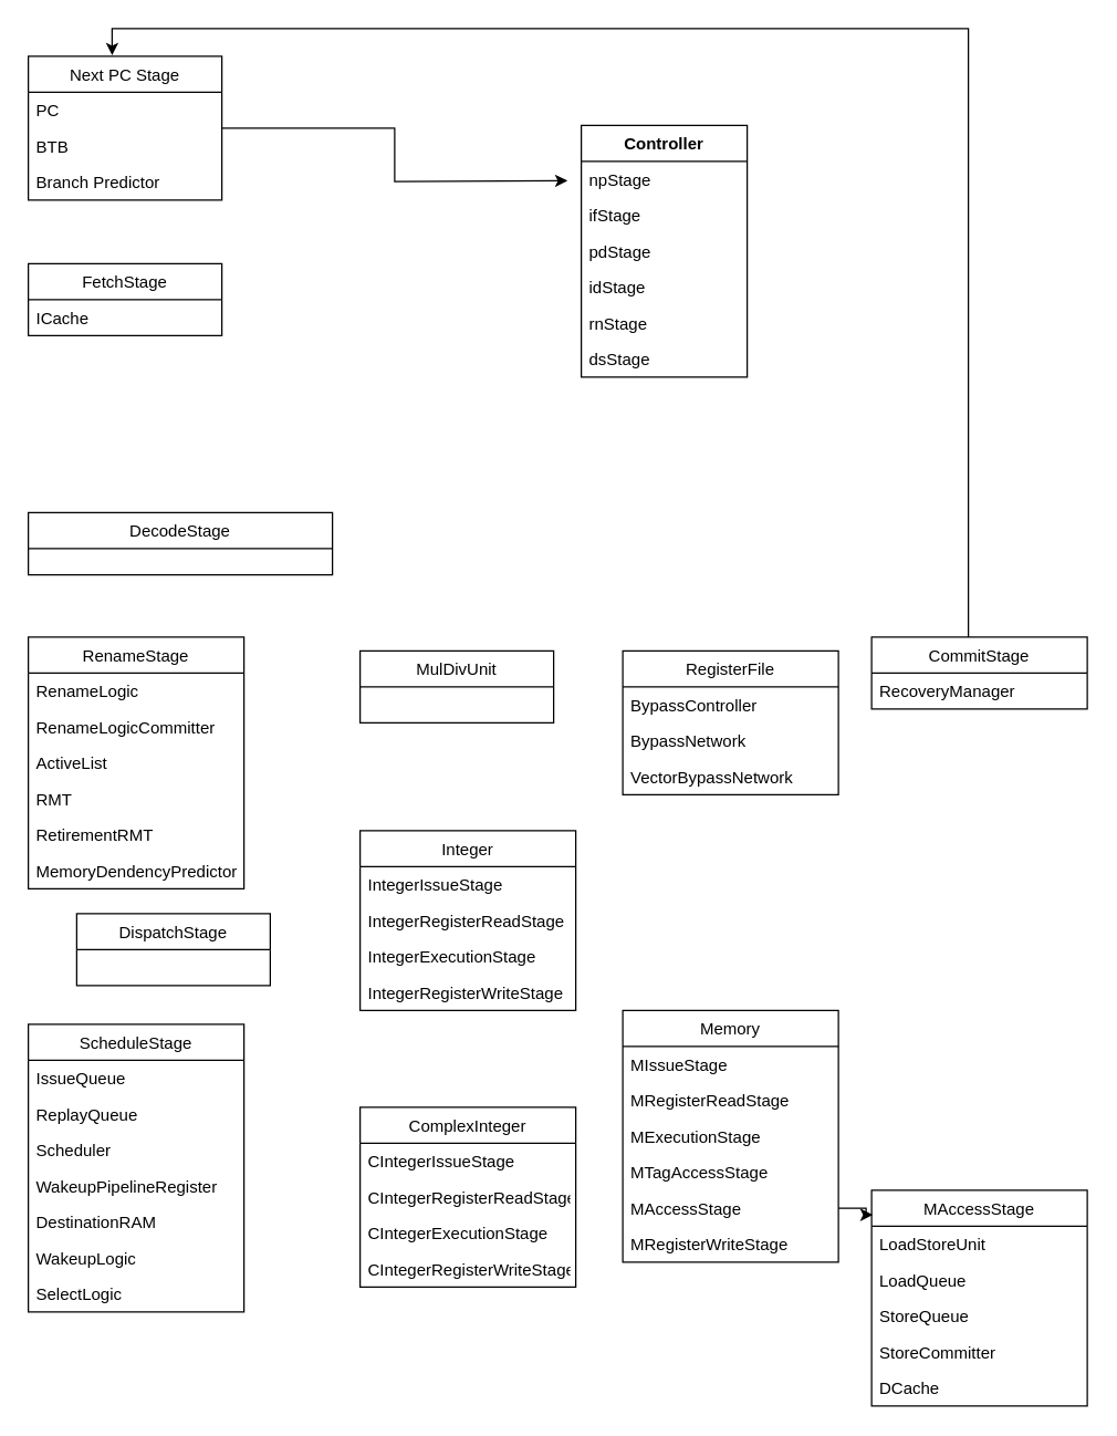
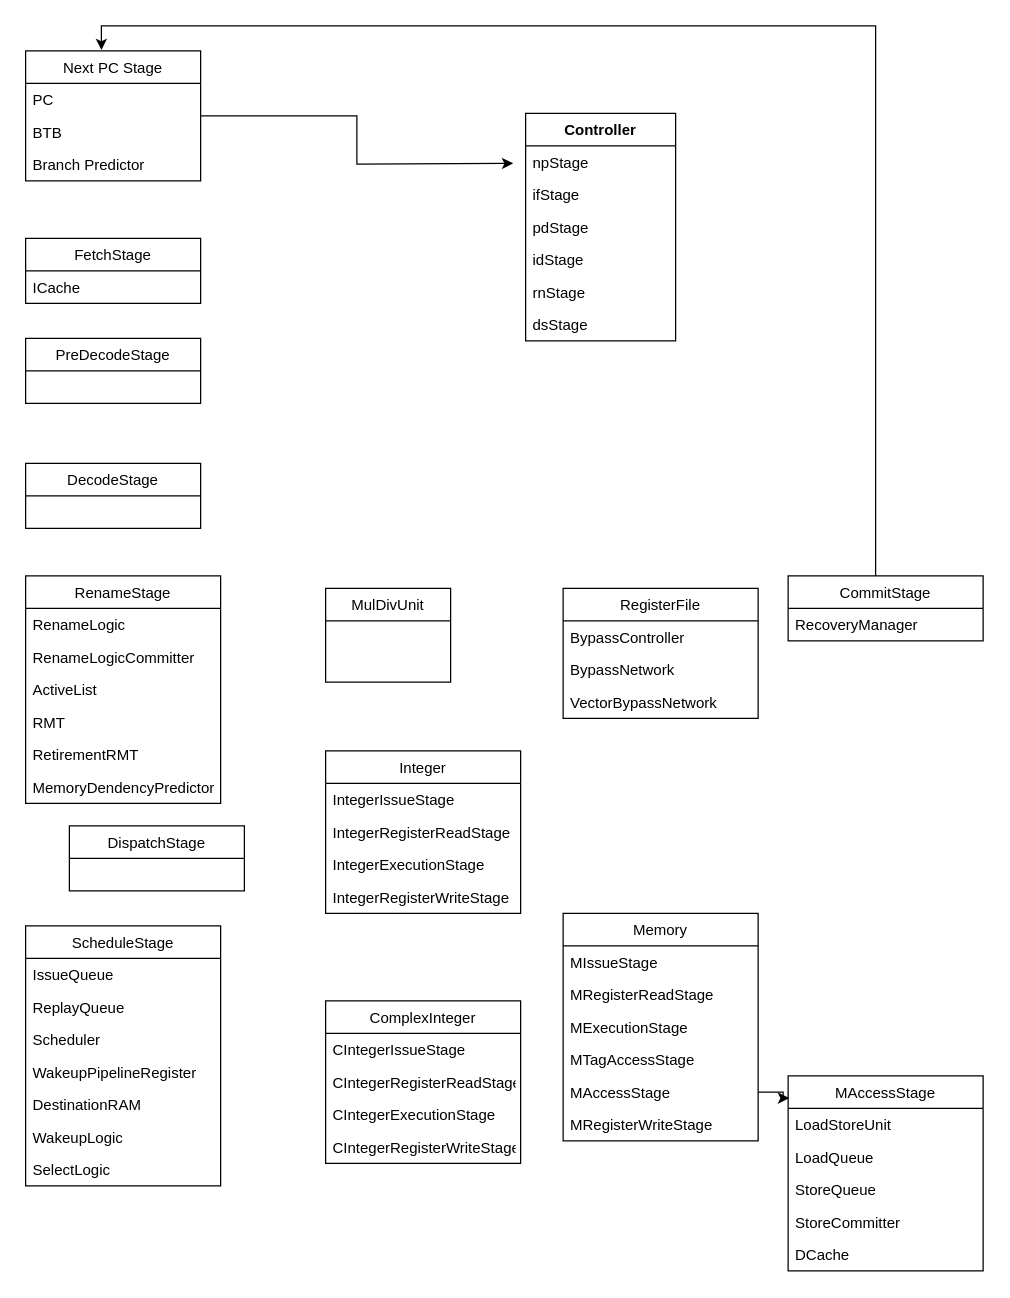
  <mxCell id="0" />
  <mxCell id="1" parent="0" />
  <mxCell id="2" style="edgeStyle=orthogonalEdgeStyle;rounded=0;orthogonalLoop=1;jettySize=auto;html=1;" edge="1" parent="1" source="3"><mxGeometry relative="1" as="geometry"><mxPoint x="410" y="130" as="targetPoint" /></mxGeometry></mxCell>
  <mxCell id="3" value="Next PC Stage" style="swimlane;fontStyle=0;childLayout=stackLayout;horizontal=1;startSize=26;fillColor=none;horizontalStack=0;resizeParent=1;resizeParentMax=0;resizeLast=0;collapsible=1;marginBottom=0;" vertex="1" parent="1"><mxGeometry x="20" y="40" width="140" height="104" as="geometry" /></mxCell>
  <mxCell id="4" value="PC" style="text;strokeColor=none;fillColor=none;align=left;verticalAlign=top;spacingLeft=4;spacingRight=4;overflow=hidden;rotatable=0;points=[[0,0.5],[1,0.5]];portConstraint=eastwest;" vertex="1" parent="3"><mxGeometry y="26" width="140" height="26" as="geometry" /></mxCell>
  <mxCell id="5" value="BTB" style="text;strokeColor=none;fillColor=none;align=left;verticalAlign=top;spacingLeft=4;spacingRight=4;overflow=hidden;rotatable=0;points=[[0,0.5],[1,0.5]];portConstraint=eastwest;" vertex="1" parent="3"><mxGeometry y="52" width="140" height="26" as="geometry" /></mxCell>
  <mxCell id="6" value="Branch Predictor" style="text;strokeColor=none;fillColor=none;align=left;verticalAlign=top;spacingLeft=4;spacingRight=4;overflow=hidden;rotatable=0;points=[[0,0.5],[1,0.5]];portConstraint=eastwest;" vertex="1" parent="3"><mxGeometry y="78" width="140" height="26" as="geometry" /></mxCell>
  <mxCell id="7" value="FetchStage" style="swimlane;fontStyle=0;childLayout=stackLayout;horizontal=1;startSize=26;fillColor=none;horizontalStack=0;resizeParent=1;resizeParentMax=0;resizeLast=0;collapsible=1;marginBottom=0;" vertex="1" parent="1"><mxGeometry x="20" y="190" width="140" height="52" as="geometry" /></mxCell>
  <mxCell id="8" value="ICache" style="text;strokeColor=none;fillColor=none;align=left;verticalAlign=top;spacingLeft=4;spacingRight=4;overflow=hidden;rotatable=0;points=[[0,0.5],[1,0.5]];portConstraint=eastwest;" vertex="1" parent="7"><mxGeometry y="26" width="140" height="26" as="geometry" /></mxCell>
- <mxCell id="10" value="DecodeStage" style="swimlane;fontStyle=0;childLayout=stackLayout;horizontal=1;startSize=26;fillColor=none;horizontalStack=0;resizeParent=1;resizeParentMax=0;resizeLast=0;collapsible=1;marginBottom=0;" vertex="1" parent="1"><mxGeometry x="20" y="370" width="220" height="45" as="geometry" /></mxCell>
+ <mxCell id="9" value="PreDecodeStage" style="swimlane;fontStyle=0;childLayout=stackLayout;horizontal=1;startSize=26;fillColor=none;horizontalStack=0;resizeParent=1;resizeParentMax=0;resizeLast=0;collapsible=1;marginBottom=0;" vertex="1" parent="1"><mxGeometry x="20" y="270" width="140" height="52" as="geometry" /></mxCell>
+ <mxCell id="10" value="DecodeStage" style="swimlane;fontStyle=0;childLayout=stackLayout;horizontal=1;startSize=26;fillColor=none;horizontalStack=0;resizeParent=1;resizeParentMax=0;resizeLast=0;collapsible=1;marginBottom=0;" vertex="1" parent="1"><mxGeometry x="20" y="370" width="140" height="52" as="geometry" /></mxCell>
  <mxCell id="11" value="RenameStage" style="swimlane;fontStyle=0;childLayout=stackLayout;horizontal=1;startSize=26;fillColor=none;horizontalStack=0;resizeParent=1;resizeParentMax=0;resizeLast=0;collapsible=1;marginBottom=0;" vertex="1" parent="1"><mxGeometry x="20" y="460" width="156" height="182" as="geometry" /></mxCell>
  <mxCell id="12" value="RenameLogic" style="text;strokeColor=none;fillColor=none;align=left;verticalAlign=top;spacingLeft=4;spacingRight=4;overflow=hidden;rotatable=0;points=[[0,0.5],[1,0.5]];portConstraint=eastwest;" vertex="1" parent="11"><mxGeometry y="26" width="156" height="26" as="geometry" /></mxCell>
  <mxCell id="13" value="RenameLogicCommitter" style="text;strokeColor=none;fillColor=none;align=left;verticalAlign=top;spacingLeft=4;spacingRight=4;overflow=hidden;rotatable=0;points=[[0,0.5],[1,0.5]];portConstraint=eastwest;" vertex="1" parent="11"><mxGeometry y="52" width="156" height="26" as="geometry" /></mxCell>
  <mxCell id="14" value="ActiveList" style="text;strokeColor=none;fillColor=none;align=left;verticalAlign=top;spacingLeft=4;spacingRight=4;overflow=hidden;rotatable=0;points=[[0,0.5],[1,0.5]];portConstraint=eastwest;" vertex="1" parent="11"><mxGeometry y="78" width="156" height="26" as="geometry" /></mxCell>
  <mxCell id="15" value="RMT" style="text;strokeColor=none;fillColor=none;align=left;verticalAlign=top;spacingLeft=4;spacingRight=4;overflow=hidden;rotatable=0;points=[[0,0.5],[1,0.5]];portConstraint=eastwest;" vertex="1" parent="11"><mxGeometry y="104" width="156" height="26" as="geometry" /></mxCell>
  <mxCell id="16" value="RetirementRMT" style="text;strokeColor=none;fillColor=none;align=left;verticalAlign=top;spacingLeft=4;spacingRight=4;overflow=hidden;rotatable=0;points=[[0,0.5],[1,0.5]];portConstraint=eastwest;" vertex="1" parent="11"><mxGeometry y="130" width="156" height="26" as="geometry" /></mxCell>
  <mxCell id="17" value="MemoryDendencyPredictor" style="text;strokeColor=none;fillColor=none;align=left;verticalAlign=top;spacingLeft=4;spacingRight=4;overflow=hidden;rotatable=0;points=[[0,0.5],[1,0.5]];portConstraint=eastwest;" vertex="1" parent="11"><mxGeometry y="156" width="156" height="26" as="geometry" /></mxCell>
  <mxCell id="18" value="DispatchStage" style="swimlane;fontStyle=0;childLayout=stackLayout;horizontal=1;startSize=26;fillColor=none;horizontalStack=0;resizeParent=1;resizeParentMax=0;resizeLast=0;collapsible=1;marginBottom=0;" vertex="1" parent="1"><mxGeometry x="55" y="660" width="140" height="52" as="geometry" /></mxCell>
  <mxCell id="19" value="ScheduleStage" style="swimlane;fontStyle=0;childLayout=stackLayout;horizontal=1;startSize=26;fillColor=none;horizontalStack=0;resizeParent=1;resizeParentMax=0;resizeLast=0;collapsible=1;marginBottom=0;" vertex="1" parent="1"><mxGeometry x="20" y="740" width="156" height="208" as="geometry" /></mxCell>
  <mxCell id="20" value="IssueQueue" style="text;strokeColor=none;fillColor=none;align=left;verticalAlign=top;spacingLeft=4;spacingRight=4;overflow=hidden;rotatable=0;points=[[0,0.5],[1,0.5]];portConstraint=eastwest;" vertex="1" parent="19"><mxGeometry y="26" width="156" height="26" as="geometry" /></mxCell>
  <mxCell id="21" value="ReplayQueue" style="text;strokeColor=none;fillColor=none;align=left;verticalAlign=top;spacingLeft=4;spacingRight=4;overflow=hidden;rotatable=0;points=[[0,0.5],[1,0.5]];portConstraint=eastwest;" vertex="1" parent="19"><mxGeometry y="52" width="156" height="26" as="geometry" /></mxCell>
  <mxCell id="22" value="Scheduler" style="text;strokeColor=none;fillColor=none;align=left;verticalAlign=top;spacingLeft=4;spacingRight=4;overflow=hidden;rotatable=0;points=[[0,0.5],[1,0.5]];portConstraint=eastwest;" vertex="1" parent="19"><mxGeometry y="78" width="156" height="26" as="geometry" /></mxCell>
  <mxCell id="23" value="WakeupPipelineRegister" style="text;strokeColor=none;fillColor=none;align=left;verticalAlign=top;spacingLeft=4;spacingRight=4;overflow=hidden;rotatable=0;points=[[0,0.5],[1,0.5]];portConstraint=eastwest;" vertex="1" parent="19"><mxGeometry y="104" width="156" height="26" as="geometry" /></mxCell>
  <mxCell id="24" value="DestinationRAM" style="text;strokeColor=none;fillColor=none;align=left;verticalAlign=top;spacingLeft=4;spacingRight=4;overflow=hidden;rotatable=0;points=[[0,0.5],[1,0.5]];portConstraint=eastwest;" vertex="1" parent="19"><mxGeometry y="130" width="156" height="26" as="geometry" /></mxCell>
  <mxCell id="25" value="WakeupLogic" style="text;strokeColor=none;fillColor=none;align=left;verticalAlign=top;spacingLeft=4;spacingRight=4;overflow=hidden;rotatable=0;points=[[0,0.5],[1,0.5]];portConstraint=eastwest;" vertex="1" parent="19"><mxGeometry y="156" width="156" height="26" as="geometry" /></mxCell>
  <mxCell id="26" value="SelectLogic" style="text;strokeColor=none;fillColor=none;align=left;verticalAlign=top;spacingLeft=4;spacingRight=4;overflow=hidden;rotatable=0;points=[[0,0.5],[1,0.5]];portConstraint=eastwest;" vertex="1" parent="19"><mxGeometry y="182" width="156" height="26" as="geometry" /></mxCell>
  <mxCell id="27" value="Integer" style="swimlane;fontStyle=0;childLayout=stackLayout;horizontal=1;startSize=26;fillColor=none;horizontalStack=0;resizeParent=1;resizeParentMax=0;resizeLast=0;collapsible=1;marginBottom=0;" vertex="1" parent="1"><mxGeometry x="260" y="600" width="156" height="130" as="geometry" /></mxCell>
  <mxCell id="28" value="IntegerIssueStage" style="text;strokeColor=none;fillColor=none;align=left;verticalAlign=top;spacingLeft=4;spacingRight=4;overflow=hidden;rotatable=0;points=[[0,0.5],[1,0.5]];portConstraint=eastwest;" vertex="1" parent="27"><mxGeometry y="26" width="156" height="26" as="geometry" /></mxCell>
  <mxCell id="29" value="IntegerRegisterReadStage" style="text;strokeColor=none;fillColor=none;align=left;verticalAlign=top;spacingLeft=4;spacingRight=4;overflow=hidden;rotatable=0;points=[[0,0.5],[1,0.5]];portConstraint=eastwest;" vertex="1" parent="27"><mxGeometry y="52" width="156" height="26" as="geometry" /></mxCell>
  <mxCell id="30" value="IntegerExecutionStage" style="text;strokeColor=none;fillColor=none;align=left;verticalAlign=top;spacingLeft=4;spacingRight=4;overflow=hidden;rotatable=0;points=[[0,0.5],[1,0.5]];portConstraint=eastwest;" vertex="1" parent="27"><mxGeometry y="78" width="156" height="26" as="geometry" /></mxCell>
  <mxCell id="31" value="IntegerRegisterWriteStage" style="text;strokeColor=none;fillColor=none;align=left;verticalAlign=top;spacingLeft=4;spacingRight=4;overflow=hidden;rotatable=0;points=[[0,0.5],[1,0.5]];portConstraint=eastwest;" vertex="1" parent="27"><mxGeometry y="104" width="156" height="26" as="geometry" /></mxCell>
  <mxCell id="32" value="ComplexInteger" style="swimlane;fontStyle=0;childLayout=stackLayout;horizontal=1;startSize=26;fillColor=none;horizontalStack=0;resizeParent=1;resizeParentMax=0;resizeLast=0;collapsible=1;marginBottom=0;" vertex="1" parent="1"><mxGeometry x="260" y="800" width="156" height="130" as="geometry" /></mxCell>
  <mxCell id="33" value="CIntegerIssueStage" style="text;strokeColor=none;fillColor=none;align=left;verticalAlign=top;spacingLeft=4;spacingRight=4;overflow=hidden;rotatable=0;points=[[0,0.5],[1,0.5]];portConstraint=eastwest;" vertex="1" parent="32"><mxGeometry y="26" width="156" height="26" as="geometry" /></mxCell>
  <mxCell id="34" value="CIntegerRegisterReadStage" style="text;strokeColor=none;fillColor=none;align=left;verticalAlign=top;spacingLeft=4;spacingRight=4;overflow=hidden;rotatable=0;points=[[0,0.5],[1,0.5]];portConstraint=eastwest;" vertex="1" parent="32"><mxGeometry y="52" width="156" height="26" as="geometry" /></mxCell>
  <mxCell id="35" value="CIntegerExecutionStage" style="text;strokeColor=none;fillColor=none;align=left;verticalAlign=top;spacingLeft=4;spacingRight=4;overflow=hidden;rotatable=0;points=[[0,0.5],[1,0.5]];portConstraint=eastwest;" vertex="1" parent="32"><mxGeometry y="78" width="156" height="26" as="geometry" /></mxCell>
  <mxCell id="36" value="CIntegerRegisterWriteStage" style="text;strokeColor=none;fillColor=none;align=left;verticalAlign=top;spacingLeft=4;spacingRight=4;overflow=hidden;rotatable=0;points=[[0,0.5],[1,0.5]];portConstraint=eastwest;" vertex="1" parent="32"><mxGeometry y="104" width="156" height="26" as="geometry" /></mxCell>
- <mxCell id="37" value="MulDivUnit" style="swimlane;fontStyle=0;childLayout=stackLayout;horizontal=1;startSize=26;fillColor=none;horizontalStack=0;resizeParent=1;resizeParentMax=0;resizeLast=0;collapsible=1;marginBottom=0;" vertex="1" parent="1"><mxGeometry x="260" y="470" width="140" height="52" as="geometry" /></mxCell>
+ <mxCell id="37" value="MulDivUnit" style="swimlane;fontStyle=0;childLayout=stackLayout;horizontal=1;startSize=26;fillColor=none;horizontalStack=0;resizeParent=1;resizeParentMax=0;resizeLast=0;collapsible=1;marginBottom=0;" vertex="1" parent="1"><mxGeometry x="260" y="470" width="100" height="75" as="geometry" /></mxCell>
  <mxCell id="38" value="Memory" style="swimlane;fontStyle=0;childLayout=stackLayout;horizontal=1;startSize=26;fillColor=none;horizontalStack=0;resizeParent=1;resizeParentMax=0;resizeLast=0;collapsible=1;marginBottom=0;" vertex="1" parent="1"><mxGeometry x="450" y="730" width="156" height="182" as="geometry" /></mxCell>
  <mxCell id="39" value="MIssueStage" style="text;strokeColor=none;fillColor=none;align=left;verticalAlign=top;spacingLeft=4;spacingRight=4;overflow=hidden;rotatable=0;points=[[0,0.5],[1,0.5]];portConstraint=eastwest;" vertex="1" parent="38"><mxGeometry y="26" width="156" height="26" as="geometry" /></mxCell>
  <mxCell id="40" value="MRegisterReadStage" style="text;strokeColor=none;fillColor=none;align=left;verticalAlign=top;spacingLeft=4;spacingRight=4;overflow=hidden;rotatable=0;points=[[0,0.5],[1,0.5]];portConstraint=eastwest;" vertex="1" parent="38"><mxGeometry y="52" width="156" height="26" as="geometry" /></mxCell>
  <mxCell id="41" value="MExecutionStage" style="text;strokeColor=none;fillColor=none;align=left;verticalAlign=top;spacingLeft=4;spacingRight=4;overflow=hidden;rotatable=0;points=[[0,0.5],[1,0.5]];portConstraint=eastwest;" vertex="1" parent="38"><mxGeometry y="78" width="156" height="26" as="geometry" /></mxCell>
  <mxCell id="42" value="MTagAccessStage" style="text;strokeColor=none;fillColor=none;align=left;verticalAlign=top;spacingLeft=4;spacingRight=4;overflow=hidden;rotatable=0;points=[[0,0.5],[1,0.5]];portConstraint=eastwest;" vertex="1" parent="38"><mxGeometry y="104" width="156" height="26" as="geometry" /></mxCell>
  <mxCell id="43" value="MAccessStage" style="text;strokeColor=none;fillColor=none;align=left;verticalAlign=top;spacingLeft=4;spacingRight=4;overflow=hidden;rotatable=0;points=[[0,0.5],[1,0.5]];portConstraint=eastwest;" vertex="1" parent="38"><mxGeometry y="130" width="156" height="26" as="geometry" /></mxCell>
  <mxCell id="44" value="MRegisterWriteStage" style="text;strokeColor=none;fillColor=none;align=left;verticalAlign=top;spacingLeft=4;spacingRight=4;overflow=hidden;rotatable=0;points=[[0,0.5],[1,0.5]];portConstraint=eastwest;" vertex="1" parent="38"><mxGeometry y="156" width="156" height="26" as="geometry" /></mxCell>
  <mxCell id="45" style="edgeStyle=orthogonalEdgeStyle;rounded=0;orthogonalLoop=1;jettySize=auto;html=1;entryX=0.005;entryY=0.114;entryDx=0;entryDy=0;entryPerimeter=0;" edge="1" parent="1" source="43" target="46"><mxGeometry relative="1" as="geometry" /></mxCell>
  <mxCell id="46" value="MAccessStage" style="swimlane;fontStyle=0;childLayout=stackLayout;horizontal=1;startSize=26;fillColor=none;horizontalStack=0;resizeParent=1;resizeParentMax=0;resizeLast=0;collapsible=1;marginBottom=0;" vertex="1" parent="1"><mxGeometry x="630" y="860" width="156" height="156" as="geometry" /></mxCell>
  <mxCell id="47" value="LoadStoreUnit" style="text;strokeColor=none;fillColor=none;align=left;verticalAlign=top;spacingLeft=4;spacingRight=4;overflow=hidden;rotatable=0;points=[[0,0.5],[1,0.5]];portConstraint=eastwest;" vertex="1" parent="46"><mxGeometry y="26" width="156" height="26" as="geometry" /></mxCell>
  <mxCell id="48" value="LoadQueue" style="text;strokeColor=none;fillColor=none;align=left;verticalAlign=top;spacingLeft=4;spacingRight=4;overflow=hidden;rotatable=0;points=[[0,0.5],[1,0.5]];portConstraint=eastwest;" vertex="1" parent="46"><mxGeometry y="52" width="156" height="26" as="geometry" /></mxCell>
  <mxCell id="49" value="StoreQueue" style="text;strokeColor=none;fillColor=none;align=left;verticalAlign=top;spacingLeft=4;spacingRight=4;overflow=hidden;rotatable=0;points=[[0,0.5],[1,0.5]];portConstraint=eastwest;" vertex="1" parent="46"><mxGeometry y="78" width="156" height="26" as="geometry" /></mxCell>
  <mxCell id="50" value="StoreCommitter" style="text;strokeColor=none;fillColor=none;align=left;verticalAlign=top;spacingLeft=4;spacingRight=4;overflow=hidden;rotatable=0;points=[[0,0.5],[1,0.5]];portConstraint=eastwest;" vertex="1" parent="46"><mxGeometry y="104" width="156" height="26" as="geometry" /></mxCell>
  <mxCell id="51" value="DCache" style="text;strokeColor=none;fillColor=none;align=left;verticalAlign=top;spacingLeft=4;spacingRight=4;overflow=hidden;rotatable=0;points=[[0,0.5],[1,0.5]];portConstraint=eastwest;" vertex="1" parent="46"><mxGeometry y="130" width="156" height="26" as="geometry" /></mxCell>
  <mxCell id="52" value="RegisterFile" style="swimlane;fontStyle=0;childLayout=stackLayout;horizontal=1;startSize=26;fillColor=none;horizontalStack=0;resizeParent=1;resizeParentMax=0;resizeLast=0;collapsible=1;marginBottom=0;" vertex="1" parent="1"><mxGeometry x="450" y="470" width="156" height="104" as="geometry" /></mxCell>
  <mxCell id="53" value="BypassController" style="text;strokeColor=none;fillColor=none;align=left;verticalAlign=top;spacingLeft=4;spacingRight=4;overflow=hidden;rotatable=0;points=[[0,0.5],[1,0.5]];portConstraint=eastwest;" vertex="1" parent="52"><mxGeometry y="26" width="156" height="26" as="geometry" /></mxCell>
  <mxCell id="54" value="BypassNetwork" style="text;strokeColor=none;fillColor=none;align=left;verticalAlign=top;spacingLeft=4;spacingRight=4;overflow=hidden;rotatable=0;points=[[0,0.5],[1,0.5]];portConstraint=eastwest;" vertex="1" parent="52"><mxGeometry y="52" width="156" height="26" as="geometry" /></mxCell>
  <mxCell id="55" value="VectorBypassNetwork" style="text;strokeColor=none;fillColor=none;align=left;verticalAlign=top;spacingLeft=4;spacingRight=4;overflow=hidden;rotatable=0;points=[[0,0.5],[1,0.5]];portConstraint=eastwest;" vertex="1" parent="52"><mxGeometry y="78" width="156" height="26" as="geometry" /></mxCell>
  <mxCell id="56" style="edgeStyle=orthogonalEdgeStyle;rounded=0;orthogonalLoop=1;jettySize=auto;html=1;entryX=0.433;entryY=-0.007;entryDx=0;entryDy=0;entryPerimeter=0;" edge="1" parent="1" source="57" target="3"><mxGeometry relative="1" as="geometry"><Array as="points"><mxPoint x="700" y="20" /><mxPoint x="81" y="20" /></Array></mxGeometry></mxCell>
  <mxCell id="57" value="CommitStage" style="swimlane;fontStyle=0;childLayout=stackLayout;horizontal=1;startSize=26;fillColor=none;horizontalStack=0;resizeParent=1;resizeParentMax=0;resizeLast=0;collapsible=1;marginBottom=0;" vertex="1" parent="1"><mxGeometry x="630" y="460" width="156" height="52" as="geometry" /></mxCell>
  <mxCell id="58" value="RecoveryManager" style="text;strokeColor=none;fillColor=none;align=left;verticalAlign=top;spacingLeft=4;spacingRight=4;overflow=hidden;rotatable=0;points=[[0,0.5],[1,0.5]];portConstraint=eastwest;" vertex="1" parent="57"><mxGeometry y="26" width="156" height="26" as="geometry" /></mxCell>
  <mxCell id="59" value="Controller" style="swimlane;fontStyle=1;childLayout=stackLayout;horizontal=1;startSize=26;fillColor=none;horizontalStack=0;resizeParent=1;resizeParentMax=0;resizeLast=0;collapsible=1;marginBottom=0;" vertex="1" parent="1"><mxGeometry x="420" y="90" width="120" height="182" as="geometry" /></mxCell>
  <mxCell id="60" value="npStage" style="text;strokeColor=none;fillColor=none;align=left;verticalAlign=top;spacingLeft=4;spacingRight=4;overflow=hidden;rotatable=0;points=[[0,0.5],[1,0.5]];portConstraint=eastwest;" vertex="1" parent="59"><mxGeometry y="26" width="120" height="26" as="geometry" /></mxCell>
  <mxCell id="61" value="ifStage" style="text;strokeColor=none;fillColor=none;align=left;verticalAlign=top;spacingLeft=4;spacingRight=4;overflow=hidden;rotatable=0;points=[[0,0.5],[1,0.5]];portConstraint=eastwest;" vertex="1" parent="59"><mxGeometry y="52" width="120" height="26" as="geometry" /></mxCell>
  <mxCell id="62" value="pdStage" style="text;strokeColor=none;fillColor=none;align=left;verticalAlign=top;spacingLeft=4;spacingRight=4;overflow=hidden;rotatable=0;points=[[0,0.5],[1,0.5]];portConstraint=eastwest;" vertex="1" parent="59"><mxGeometry y="78" width="120" height="26" as="geometry" /></mxCell>
  <mxCell id="63" value="idStage" style="text;strokeColor=none;fillColor=none;align=left;verticalAlign=top;spacingLeft=4;spacingRight=4;overflow=hidden;rotatable=0;points=[[0,0.5],[1,0.5]];portConstraint=eastwest;" vertex="1" parent="59"><mxGeometry y="104" width="120" height="26" as="geometry" /></mxCell>
  <mxCell id="64" value="rnStage" style="text;strokeColor=none;fillColor=none;align=left;verticalAlign=top;spacingLeft=4;spacingRight=4;overflow=hidden;rotatable=0;points=[[0,0.5],[1,0.5]];portConstraint=eastwest;" vertex="1" parent="59"><mxGeometry y="130" width="120" height="26" as="geometry" /></mxCell>
  <mxCell id="65" value="dsStage" style="text;strokeColor=none;fillColor=none;align=left;verticalAlign=top;spacingLeft=4;spacingRight=4;overflow=hidden;rotatable=0;points=[[0,0.5],[1,0.5]];portConstraint=eastwest;" vertex="1" parent="59"><mxGeometry y="156" width="120" height="26" as="geometry" /></mxCell>
